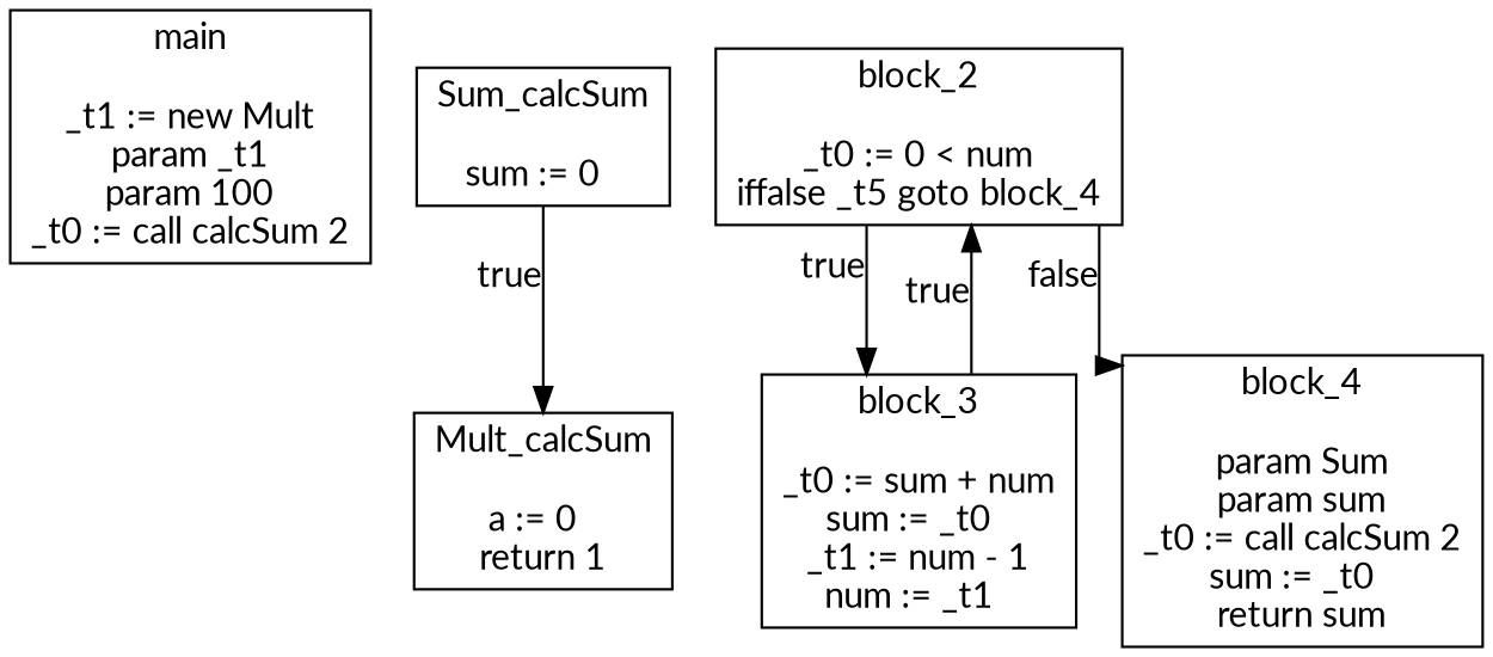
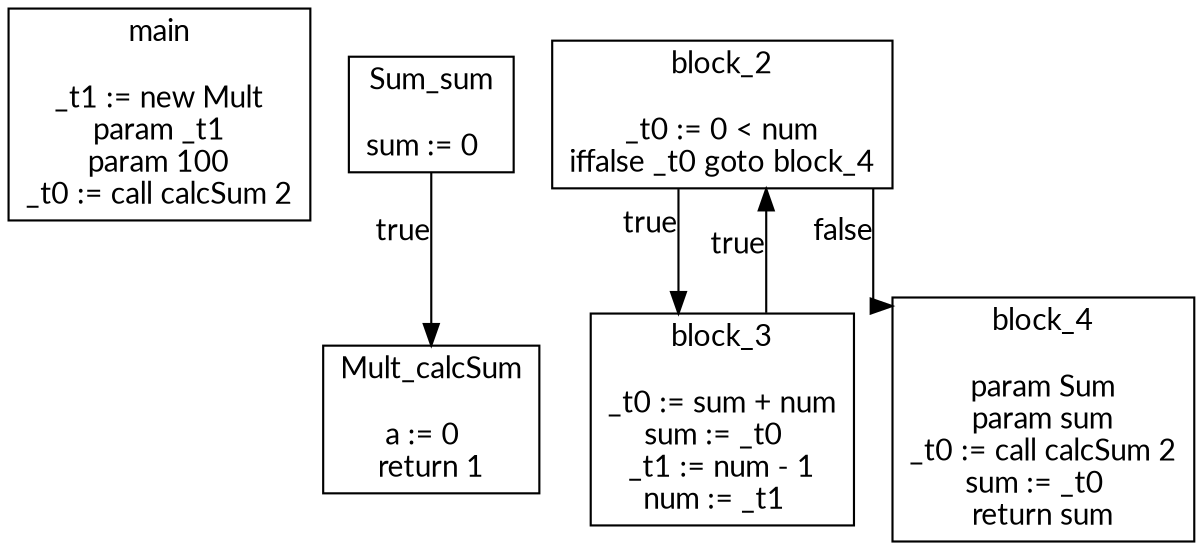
  digraph {
    fontname=Lato
    splines=ortho
    node [fontname=Lato shape=box]
    edge [fontname=Lato xlabel=true]
    n1 [label="main\n\n_t1 := new Mult\nparam _t1\nparam 100\n_t0 := call calcSum 2\n"]
-   n2 [label="Sum_calcSum\n\nsum := 0  \n"]
+   n2 [label="Sum_sum\n\nsum := 0  \n"]
    n3 [label="Mult_calcSum\n\na := 0  \nreturn 1\n"]
-   n4 [label="block_2\n\n_t0 := 0 < num\niffalse _t5 goto block_4\n"]
+   n4 [label="block_2\n\n_t0 := 0 < num\niffalse _t0 goto block_4\n"]
    n5 [label="block_3\n\n_t0 := sum + num\nsum := _t0  \n_t1 := num - 1\nnum := _t1  \n"]
    n6 [label="block_4\n\nparam Sum\nparam sum\n_t0 := call calcSum 2\nsum := _t0  \nreturn sum\n"]
    n2 -> n3
    n4 -> n5
    n4 -> n6 [xlabel=false]
    n5 -> n4
  }
